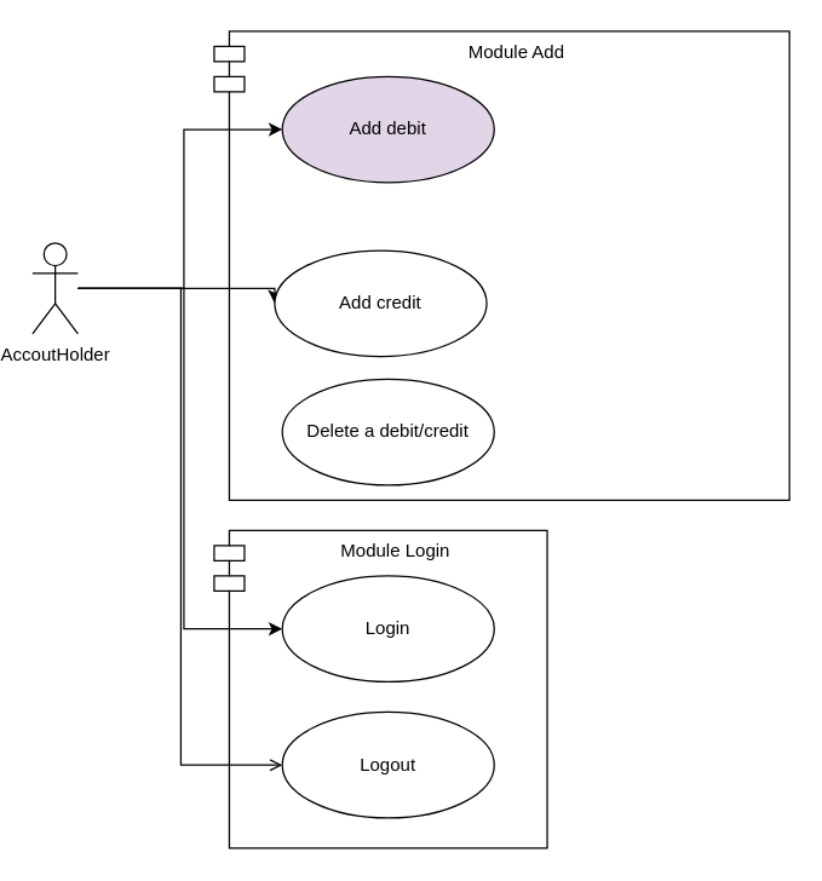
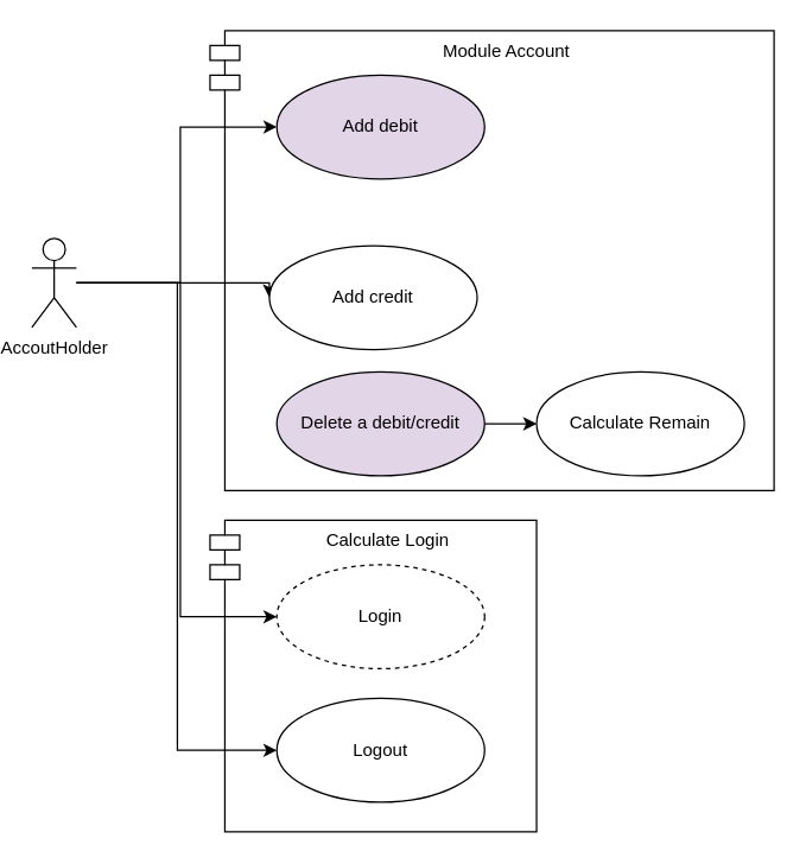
  <mxCell id="0" />
  <mxCell id="1" parent="0" />
- <mxCell id="2" value="Module Add" style="shape=module;align=left;spacingLeft=20;align=center;verticalAlign=top;" vertex="1" parent="1"><mxGeometry x="140" y="20" width="380" height="310" as="geometry" /></mxCell>
- <mxCell id="3" value="Module Login" style="shape=module;align=left;spacingLeft=20;align=center;verticalAlign=top;" vertex="1" parent="1"><mxGeometry x="140" y="350" width="220" height="210" as="geometry" /></mxCell>
+ <mxCell id="2" value="Module Account" style="shape=module;align=left;spacingLeft=20;align=center;verticalAlign=top;" vertex="1" parent="1"><mxGeometry x="140" y="20" width="380" height="310" as="geometry" /></mxCell>
+ <mxCell id="3" value="Calculate Login" style="shape=module;align=left;spacingLeft=20;align=center;verticalAlign=top;" vertex="1" parent="1"><mxGeometry x="140" y="350" width="220" height="210" as="geometry" /></mxCell>
  <mxCell id="4" style="edgeStyle=orthogonalEdgeStyle;rounded=0;orthogonalLoop=1;jettySize=auto;html=1;entryX=0;entryY=0.5;entryDx=0;entryDy=0;" edge="1" parent="1" source="8" target="9"><mxGeometry relative="1" as="geometry"><Array as="points"><mxPoint x="160" y="190" /><mxPoint x="160" y="190" /></Array></mxGeometry></mxCell>
  <mxCell id="5" style="edgeStyle=orthogonalEdgeStyle;rounded=0;orthogonalLoop=1;jettySize=auto;html=1;" edge="1" parent="1" source="8" target="10"><mxGeometry relative="1" as="geometry"><Array as="points"><mxPoint x="120" y="190" /><mxPoint x="120" y="85" /></Array></mxGeometry></mxCell>
  <mxCell id="6" style="edgeStyle=orthogonalEdgeStyle;rounded=0;orthogonalLoop=1;jettySize=auto;html=1;entryX=0;entryY=0.5;entryDx=0;entryDy=0;" edge="1" parent="1" source="8" target="13"><mxGeometry relative="1" as="geometry"><Array as="points"><mxPoint x="120" y="190" /><mxPoint x="120" y="415" /></Array></mxGeometry></mxCell>
- <mxCell id="7" style="edgeStyle=orthogonalEdgeStyle;rounded=0;orthogonalLoop=1;jettySize=auto;html=1;entryX=0;entryY=0.5;entryDx=0;entryDy=0;endArrow=open;" edge="1" parent="1" source="8" target="14"><mxGeometry relative="1" as="geometry"><Array as="points"><mxPoint x="118" y="190" /><mxPoint x="118" y="505" /></Array></mxGeometry></mxCell>
+ <mxCell id="7" style="edgeStyle=orthogonalEdgeStyle;rounded=0;orthogonalLoop=1;jettySize=auto;html=1;entryX=0;entryY=0.5;entryDx=0;entryDy=0;" edge="1" parent="1" source="8" target="14"><mxGeometry relative="1" as="geometry"><Array as="points"><mxPoint x="118" y="190" /><mxPoint x="118" y="505" /></Array></mxGeometry></mxCell>
  <mxCell id="8" value="AccoutHolder" style="shape=umlActor;verticalLabelPosition=bottom;verticalAlign=top;html=1;outlineConnect=0;" vertex="1" parent="1"><mxGeometry x="20" y="160" width="30" height="60" as="geometry" /></mxCell>
  <mxCell id="9" value="Add credit" style="ellipse;whiteSpace=wrap;html=1;" vertex="1" parent="1"><mxGeometry x="180" y="165" width="140" height="70" as="geometry" /></mxCell>
  <mxCell id="10" value="Add debit" style="ellipse;whiteSpace=wrap;html=1;fillColor=#e1d5e7;" vertex="1" parent="1"><mxGeometry x="185" y="50" width="140" height="70" as="geometry" /></mxCell>
- <mxCell id="12" value="Delete a debit/credit" style="ellipse;whiteSpace=wrap;html=1;" vertex="1" parent="1"><mxGeometry x="185" y="250" width="140" height="70" as="geometry" /></mxCell>
- <mxCell id="13" value="Login" style="ellipse;whiteSpace=wrap;html=1;" vertex="1" parent="1"><mxGeometry x="185" y="380" width="140" height="70" as="geometry" /></mxCell>
+ <mxCell id="11" style="edgeStyle=orthogonalEdgeStyle;rounded=0;orthogonalLoop=1;jettySize=auto;html=1;entryX=0;entryY=0.5;entryDx=0;entryDy=0;" edge="1" parent="1" source="12" target="15"><mxGeometry relative="1" as="geometry" /></mxCell>
+ <mxCell id="12" value="Delete a debit/credit" style="ellipse;whiteSpace=wrap;html=1;fillColor=#e1d5e7;" vertex="1" parent="1"><mxGeometry x="185" y="250" width="140" height="70" as="geometry" /></mxCell>
+ <mxCell id="13" value="Login" style="ellipse;whiteSpace=wrap;html=1;dashed=1;" vertex="1" parent="1"><mxGeometry x="185" y="380" width="140" height="70" as="geometry" /></mxCell>
  <mxCell id="14" value="Logout" style="ellipse;whiteSpace=wrap;html=1;" vertex="1" parent="1"><mxGeometry x="185" y="470" width="140" height="70" as="geometry" /></mxCell>
+ <mxCell id="15" value="Calculate Remain" style="ellipse;whiteSpace=wrap;html=1;" vertex="1" parent="1"><mxGeometry x="360" y="250" width="140" height="70" as="geometry" /></mxCell>
